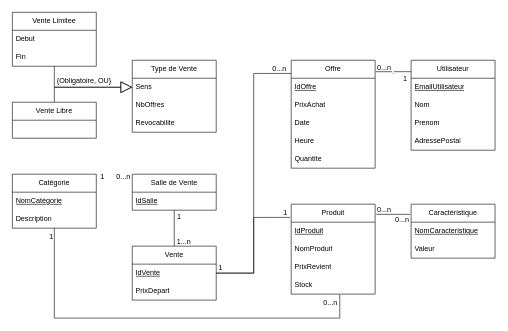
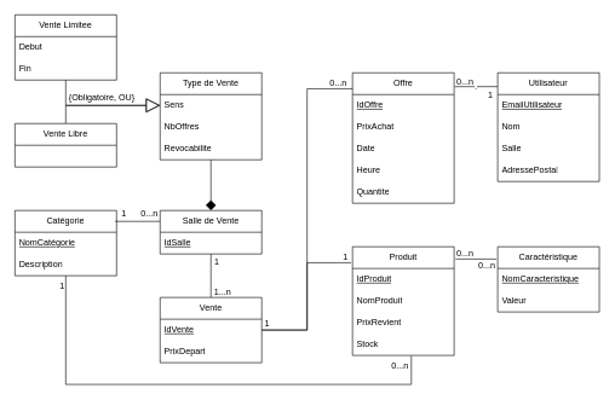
  <mxCell id="0" />
  <mxCell id="1" parent="0" />
  <mxCell id="2" value="Produit" style="swimlane;fontStyle=0;childLayout=stackLayout;horizontal=1;startSize=30;horizontalStack=0;resizeParent=1;resizeParentMax=0;resizeLast=0;collapsible=1;marginBottom=0;whiteSpace=wrap;html=1;" parent="1" vertex="1"><mxGeometry x="485" y="340" width="140" height="150" as="geometry"><mxRectangle x="485" y="120" width="80" height="30" as="alternateBounds" /></mxGeometry></mxCell>
  <mxCell id="3" value="&lt;u&gt;IdProduit&lt;/u&gt;" style="text;strokeColor=none;fillColor=none;align=left;verticalAlign=middle;spacingLeft=4;spacingRight=4;overflow=hidden;points=[[0,0.5],[1,0.5]];portConstraint=eastwest;rotatable=0;whiteSpace=wrap;html=1;" parent="2" vertex="1"><mxGeometry y="30" width="140" height="30" as="geometry" /></mxCell>
  <mxCell id="4" value="NomProduit" style="text;strokeColor=none;fillColor=none;align=left;verticalAlign=middle;spacingLeft=4;spacingRight=4;overflow=hidden;points=[[0,0.5],[1,0.5]];portConstraint=eastwest;rotatable=0;whiteSpace=wrap;html=1;" parent="2" vertex="1"><mxGeometry y="60" width="140" height="30" as="geometry" /></mxCell>
  <mxCell id="5" value="PrixRevient" style="text;strokeColor=none;fillColor=none;align=left;verticalAlign=middle;spacingLeft=4;spacingRight=4;overflow=hidden;points=[[0,0.5],[1,0.5]];portConstraint=eastwest;rotatable=0;whiteSpace=wrap;html=1;" parent="2" vertex="1"><mxGeometry y="90" width="140" height="30" as="geometry" /></mxCell>
  <mxCell id="6" value="Stock" style="text;strokeColor=none;fillColor=none;align=left;verticalAlign=middle;spacingLeft=4;spacingRight=4;overflow=hidden;points=[[0,0.5],[1,0.5]];portConstraint=eastwest;rotatable=0;whiteSpace=wrap;html=1;" parent="2" vertex="1"><mxGeometry y="120" width="140" height="30" as="geometry" /></mxCell>
  <mxCell id="7" style="edgeStyle=orthogonalEdgeStyle;rounded=0;orthogonalLoop=1;jettySize=auto;html=1;exitX=0.5;exitY=1;exitDx=0;exitDy=0;entryX=0;entryY=0.5;entryDx=0;entryDy=0;endArrow=block;endFill=0;endSize=17;" parent="1" source="8" target="15" edge="1"><mxGeometry relative="1" as="geometry" /></mxCell>
  <mxCell id="8" value="Vente Limitee" style="swimlane;fontStyle=0;childLayout=stackLayout;horizontal=1;startSize=30;horizontalStack=0;resizeParent=1;resizeParentMax=0;resizeLast=0;collapsible=1;marginBottom=0;whiteSpace=wrap;html=1;" parent="1" vertex="1"><mxGeometry x="20" y="20" width="140" height="90" as="geometry" /></mxCell>
  <mxCell id="9" value="Debut" style="text;strokeColor=none;fillColor=none;align=left;verticalAlign=middle;spacingLeft=4;spacingRight=4;overflow=hidden;points=[[0,0.5],[1,0.5]];portConstraint=eastwest;rotatable=0;whiteSpace=wrap;html=1;" parent="8" vertex="1"><mxGeometry y="30" width="140" height="30" as="geometry" /></mxCell>
  <mxCell id="10" value="Fin" style="text;strokeColor=none;fillColor=none;align=left;verticalAlign=middle;spacingLeft=4;spacingRight=4;overflow=hidden;points=[[0,0.5],[1,0.5]];portConstraint=eastwest;rotatable=0;whiteSpace=wrap;html=1;" parent="8" vertex="1"><mxGeometry y="60" width="140" height="30" as="geometry" /></mxCell>
  <mxCell id="11" style="edgeStyle=orthogonalEdgeStyle;rounded=0;orthogonalLoop=1;jettySize=auto;html=1;exitX=0.5;exitY=0;exitDx=0;exitDy=0;entryX=0;entryY=0.5;entryDx=0;entryDy=0;endArrow=block;endFill=0;endSize=17;" parent="1" source="12" target="15" edge="1"><mxGeometry relative="1" as="geometry" /></mxCell>
  <mxCell id="12" value="Vente Libre" style="swimlane;fontStyle=0;childLayout=stackLayout;horizontal=1;startSize=30;horizontalStack=0;resizeParent=1;resizeParentMax=0;resizeLast=0;collapsible=1;marginBottom=0;whiteSpace=wrap;html=1;" parent="1" vertex="1"><mxGeometry x="20" y="170" width="140" height="60" as="geometry" /></mxCell>
+ <mxCell id="13" style="edgeStyle=orthogonalEdgeStyle;rounded=0;orthogonalLoop=1;jettySize=auto;html=1;exitX=0.5;exitY=1;exitDx=0;exitDy=0;entryX=0.5;entryY=0;entryDx=0;entryDy=0;endArrow=diamond;endFill=1;endSize=12;" edge="1" parent="1" source="14" target="23"><mxGeometry relative="1" as="geometry" /></mxCell>
  <mxCell id="14" value="Type de Vente" style="swimlane;fontStyle=0;childLayout=stackLayout;horizontal=1;startSize=30;horizontalStack=0;resizeParent=1;resizeParentMax=0;resizeLast=0;collapsible=1;marginBottom=0;whiteSpace=wrap;html=1;" parent="1" vertex="1"><mxGeometry x="220" y="100" width="140" height="120" as="geometry"><mxRectangle x="225" y="90" width="120" height="30" as="alternateBounds" /></mxGeometry></mxCell>
  <mxCell id="15" value="Sens" style="text;strokeColor=none;fillColor=none;align=left;verticalAlign=middle;spacingLeft=4;spacingRight=4;overflow=hidden;points=[[0,0.5],[1,0.5]];portConstraint=eastwest;rotatable=0;whiteSpace=wrap;html=1;" parent="14" vertex="1"><mxGeometry y="30" width="140" height="30" as="geometry" /></mxCell>
  <mxCell id="16" value="NbOffres" style="text;strokeColor=none;fillColor=none;align=left;verticalAlign=middle;spacingLeft=4;spacingRight=4;overflow=hidden;points=[[0,0.5],[1,0.5]];portConstraint=eastwest;rotatable=0;whiteSpace=wrap;html=1;" parent="14" vertex="1"><mxGeometry y="60" width="140" height="30" as="geometry" /></mxCell>
  <mxCell id="17" value="Revocabilite" style="text;strokeColor=none;fillColor=none;align=left;verticalAlign=middle;spacingLeft=4;spacingRight=4;overflow=hidden;points=[[0,0.5],[1,0.5]];portConstraint=eastwest;rotatable=0;whiteSpace=wrap;html=1;" parent="14" vertex="1"><mxGeometry y="90" width="140" height="30" as="geometry" /></mxCell>
  <mxCell id="18" style="edgeStyle=orthogonalEdgeStyle;rounded=0;orthogonalLoop=1;jettySize=auto;html=1;exitX=0.5;exitY=0;exitDx=0;exitDy=0;entryX=0.5;entryY=1;entryDx=0;entryDy=0;endArrow=none;endFill=0;" parent="1" source="19" target="23" edge="1"><mxGeometry relative="1" as="geometry" /></mxCell>
  <mxCell id="19" value="Vente" style="swimlane;fontStyle=0;childLayout=stackLayout;horizontal=1;startSize=30;horizontalStack=0;resizeParent=1;resizeParentMax=0;resizeLast=0;collapsible=1;marginBottom=0;whiteSpace=wrap;html=1;" parent="1" vertex="1"><mxGeometry x="220" y="410" width="140" height="90" as="geometry" /></mxCell>
  <mxCell id="20" value="&lt;u&gt;IdVente&lt;/u&gt;" style="text;strokeColor=none;fillColor=none;align=left;verticalAlign=middle;spacingLeft=4;spacingRight=4;overflow=hidden;points=[[0,0.5],[1,0.5]];portConstraint=eastwest;rotatable=0;whiteSpace=wrap;html=1;" parent="19" vertex="1"><mxGeometry y="30" width="140" height="30" as="geometry" /></mxCell>
  <mxCell id="21" value="PrixDepart" style="text;strokeColor=none;fillColor=none;align=left;verticalAlign=middle;spacingLeft=4;spacingRight=4;overflow=hidden;points=[[0,0.5],[1,0.5]];portConstraint=eastwest;rotatable=0;whiteSpace=wrap;html=1;" parent="19" vertex="1"><mxGeometry y="60" width="140" height="30" as="geometry" /></mxCell>
  <mxCell id="22" style="edgeStyle=orthogonalEdgeStyle;rounded=0;orthogonalLoop=1;jettySize=auto;html=1;exitX=0.5;exitY=0;exitDx=0;exitDy=0;endArrow=diamond;endFill=1;strokeWidth=1;endSize=13;entryX=0.5;entryY=0;entryDx=0;entryDy=0;" parent="1" source="23" target="23" edge="1"><mxGeometry relative="1" as="geometry" /></mxCell>
  <mxCell id="23" value="Salle de Vente" style="swimlane;fontStyle=0;childLayout=stackLayout;horizontal=1;startSize=30;horizontalStack=0;resizeParent=1;resizeParentMax=0;resizeLast=0;collapsible=1;marginBottom=0;whiteSpace=wrap;html=1;" parent="1" vertex="1"><mxGeometry x="220" y="290" width="140" height="60" as="geometry" /></mxCell>
  <mxCell id="24" value="&lt;u&gt;IdSalle&lt;/u&gt;" style="text;strokeColor=none;fillColor=none;align=left;verticalAlign=middle;spacingLeft=4;spacingRight=4;overflow=hidden;points=[[0,0.5],[1,0.5]];portConstraint=eastwest;rotatable=0;whiteSpace=wrap;html=1;" parent="23" vertex="1"><mxGeometry y="30" width="140" height="30" as="geometry" /></mxCell>
  <mxCell id="25" value="Utilisateur" style="swimlane;fontStyle=0;childLayout=stackLayout;horizontal=1;startSize=30;horizontalStack=0;resizeParent=1;resizeParentMax=0;resizeLast=0;collapsible=1;marginBottom=0;whiteSpace=wrap;html=1;" parent="1" vertex="1"><mxGeometry x="685" y="100" width="140" height="150" as="geometry"><mxRectangle x="580" y="170" width="80" height="30" as="alternateBounds" /></mxGeometry></mxCell>
  <mxCell id="26" value="&lt;u&gt;EmailUtilisateur&lt;/u&gt;" style="text;strokeColor=none;fillColor=none;align=left;verticalAlign=middle;spacingLeft=4;spacingRight=4;overflow=hidden;points=[[0,0.5],[1,0.5]];portConstraint=eastwest;rotatable=0;whiteSpace=wrap;html=1;" parent="25" vertex="1"><mxGeometry y="30" width="140" height="30" as="geometry" /></mxCell>
  <mxCell id="27" value="Nom" style="text;strokeColor=none;fillColor=none;align=left;verticalAlign=middle;spacingLeft=4;spacingRight=4;overflow=hidden;points=[[0,0.5],[1,0.5]];portConstraint=eastwest;rotatable=0;whiteSpace=wrap;html=1;" parent="25" vertex="1"><mxGeometry y="60" width="140" height="30" as="geometry" /></mxCell>
- <mxCell id="28" value="Prenom" style="text;strokeColor=none;fillColor=none;align=left;verticalAlign=middle;spacingLeft=4;spacingRight=4;overflow=hidden;points=[[0,0.5],[1,0.5]];portConstraint=eastwest;rotatable=0;whiteSpace=wrap;html=1;" parent="25" vertex="1"><mxGeometry y="90" width="140" height="30" as="geometry" /></mxCell>
+ <mxCell id="28" value="Salle" style="text;strokeColor=none;fillColor=none;align=left;verticalAlign=middle;spacingLeft=4;spacingRight=4;overflow=hidden;points=[[0,0.5],[1,0.5]];portConstraint=eastwest;rotatable=0;whiteSpace=wrap;html=1;" parent="25" vertex="1"><mxGeometry y="90" width="140" height="30" as="geometry" /></mxCell>
  <mxCell id="29" value="AdressePostal" style="text;strokeColor=none;fillColor=none;align=left;verticalAlign=middle;spacingLeft=4;spacingRight=4;overflow=hidden;points=[[0,0.5],[1,0.5]];portConstraint=eastwest;rotatable=0;whiteSpace=wrap;html=1;" parent="25" vertex="1"><mxGeometry y="120" width="140" height="30" as="geometry" /></mxCell>
  <mxCell id="30" value="&lt;div&gt;Caractéristique&lt;/div&gt;" style="swimlane;fontStyle=0;childLayout=stackLayout;horizontal=1;startSize=30;horizontalStack=0;resizeParent=1;resizeParentMax=0;resizeLast=0;collapsible=1;marginBottom=0;whiteSpace=wrap;html=1;" parent="1" vertex="1"><mxGeometry x="685" y="340" width="140" height="90" as="geometry"><mxRectangle x="580" y="170" width="80" height="30" as="alternateBounds" /></mxGeometry></mxCell>
  <mxCell id="31" value="&lt;u&gt;NomCaracteristique&lt;/u&gt;" style="text;strokeColor=none;fillColor=none;align=left;verticalAlign=middle;spacingLeft=4;spacingRight=4;overflow=hidden;points=[[0,0.5],[1,0.5]];portConstraint=eastwest;rotatable=0;whiteSpace=wrap;html=1;" parent="30" vertex="1"><mxGeometry y="30" width="140" height="30" as="geometry" /></mxCell>
  <mxCell id="32" value="Valeur" style="text;strokeColor=none;fillColor=none;align=left;verticalAlign=middle;spacingLeft=4;spacingRight=4;overflow=hidden;points=[[0,0.5],[1,0.5]];portConstraint=eastwest;rotatable=0;whiteSpace=wrap;html=1;" parent="30" vertex="1"><mxGeometry y="60" width="140" height="30" as="geometry" /></mxCell>
  <mxCell id="33" value="{Obligatoire, OU}" style="text;html=1;align=center;verticalAlign=middle;whiteSpace=wrap;rounded=0;" parent="1" vertex="1"><mxGeometry x="90" y="120" width="100" height="30" as="geometry" /></mxCell>
  <mxCell id="34" value="Offre" style="swimlane;fontStyle=0;childLayout=stackLayout;horizontal=1;startSize=30;horizontalStack=0;resizeParent=1;resizeParentMax=0;resizeLast=0;collapsible=1;marginBottom=0;whiteSpace=wrap;html=1;" parent="1" vertex="1"><mxGeometry x="485" y="100" width="140" height="180" as="geometry"><mxRectangle x="485" y="280" width="80" height="30" as="alternateBounds" /></mxGeometry></mxCell>
  <mxCell id="35" value="&lt;u&gt;IdOffre&lt;/u&gt;" style="text;strokeColor=none;fillColor=none;align=left;verticalAlign=middle;spacingLeft=4;spacingRight=4;overflow=hidden;points=[[0,0.5],[1,0.5]];portConstraint=eastwest;rotatable=0;whiteSpace=wrap;html=1;" parent="34" vertex="1"><mxGeometry y="30" width="140" height="30" as="geometry" /></mxCell>
  <mxCell id="36" value="PrixAchat" style="text;strokeColor=none;fillColor=none;align=left;verticalAlign=middle;spacingLeft=4;spacingRight=4;overflow=hidden;points=[[0,0.5],[1,0.5]];portConstraint=eastwest;rotatable=0;whiteSpace=wrap;html=1;" parent="34" vertex="1"><mxGeometry y="60" width="140" height="30" as="geometry" /></mxCell>
  <mxCell id="37" value="Date" style="text;strokeColor=none;fillColor=none;align=left;verticalAlign=middle;spacingLeft=4;spacingRight=4;overflow=hidden;points=[[0,0.5],[1,0.5]];portConstraint=eastwest;rotatable=0;whiteSpace=wrap;html=1;" parent="34" vertex="1"><mxGeometry y="90" width="140" height="30" as="geometry" /></mxCell>
  <mxCell id="38" value="Heure" style="text;strokeColor=none;fillColor=none;align=left;verticalAlign=middle;spacingLeft=4;spacingRight=4;overflow=hidden;points=[[0,0.5],[1,0.5]];portConstraint=eastwest;rotatable=0;whiteSpace=wrap;html=1;" parent="34" vertex="1"><mxGeometry y="120" width="140" height="30" as="geometry" /></mxCell>
  <mxCell id="39" value="Quantite" style="text;strokeColor=none;fillColor=none;align=left;verticalAlign=middle;spacingLeft=4;spacingRight=4;overflow=hidden;points=[[0,0.5],[1,0.5]];portConstraint=eastwest;rotatable=0;whiteSpace=wrap;html=1;" parent="34" vertex="1"><mxGeometry y="150" width="140" height="30" as="geometry" /></mxCell>
  <mxCell id="40" value="Catégorie" style="swimlane;fontStyle=0;childLayout=stackLayout;horizontal=1;startSize=30;horizontalStack=0;resizeParent=1;resizeParentMax=0;resizeLast=0;collapsible=1;marginBottom=0;whiteSpace=wrap;html=1;" parent="1" vertex="1"><mxGeometry x="20" y="290" width="140" height="90" as="geometry" /></mxCell>
  <mxCell id="41" value="&lt;u&gt;NomCatégorie&lt;/u&gt;" style="text;strokeColor=none;fillColor=none;align=left;verticalAlign=middle;spacingLeft=4;spacingRight=4;overflow=hidden;points=[[0,0.5],[1,0.5]];portConstraint=eastwest;rotatable=0;whiteSpace=wrap;html=1;" parent="40" vertex="1"><mxGeometry y="30" width="140" height="30" as="geometry" /></mxCell>
  <mxCell id="42" value="Description" style="text;strokeColor=none;fillColor=none;align=left;verticalAlign=middle;spacingLeft=4;spacingRight=4;overflow=hidden;points=[[0,0.5],[1,0.5]];portConstraint=eastwest;rotatable=0;whiteSpace=wrap;html=1;" parent="40" vertex="1"><mxGeometry y="60" width="140" height="30" as="geometry" /></mxCell>
+ <mxCell id="43" style="edgeStyle=orthogonalEdgeStyle;rounded=0;orthogonalLoop=1;jettySize=auto;html=1;exitX=0;exitY=0.25;exitDx=0;exitDy=0;entryX=0.986;entryY=0.167;entryDx=0;entryDy=0;entryPerimeter=0;endArrow=none;endFill=0;" parent="1" source="23" target="40" edge="1"><mxGeometry relative="1" as="geometry" /></mxCell>
  <mxCell id="44" value="." style="edgeStyle=orthogonalEdgeStyle;rounded=0;orthogonalLoop=1;jettySize=auto;html=1;exitX=0;exitY=0.127;exitDx=0;exitDy=0;entryX=1.007;entryY=0.106;entryDx=0;entryDy=0;entryPerimeter=0;endArrow=none;endFill=0;exitPerimeter=0;" parent="1" source="25" target="34" edge="1"><mxGeometry relative="1" as="geometry" /></mxCell>
  <mxCell id="45" style="edgeStyle=orthogonalEdgeStyle;rounded=0;orthogonalLoop=1;jettySize=auto;html=1;exitX=1.014;exitY=0.113;exitDx=0;exitDy=0;entryX=-0.014;entryY=0.189;entryDx=0;entryDy=0;endArrow=none;endFill=0;entryPerimeter=0;exitPerimeter=0;" parent="1" source="2" target="30" edge="1"><mxGeometry relative="1" as="geometry" /></mxCell>
  <mxCell id="46" style="edgeStyle=orthogonalEdgeStyle;rounded=0;orthogonalLoop=1;jettySize=auto;html=1;exitX=1;exitY=0.5;exitDx=0;exitDy=0;entryX=-0.014;entryY=0.147;entryDx=0;entryDy=0;entryPerimeter=0;endArrow=none;endFill=0;" edge="1" parent="1" source="20" target="2"><mxGeometry relative="1" as="geometry" /></mxCell>
  <mxCell id="47" style="edgeStyle=orthogonalEdgeStyle;rounded=0;orthogonalLoop=1;jettySize=auto;html=1;exitX=1;exitY=0.5;exitDx=0;exitDy=0;entryX=0;entryY=0.122;entryDx=0;entryDy=0;entryPerimeter=0;endArrow=none;endFill=0;" edge="1" parent="1" source="20" target="34"><mxGeometry relative="1" as="geometry" /></mxCell>
  <mxCell id="48" style="edgeStyle=orthogonalEdgeStyle;rounded=0;orthogonalLoop=1;jettySize=auto;html=1;exitX=0.5;exitY=1;exitDx=0;exitDy=0;entryX=0.579;entryY=1.033;entryDx=0;entryDy=0;entryPerimeter=0;endArrow=none;endFill=0;" edge="1" parent="1" source="40" target="6"><mxGeometry relative="1" as="geometry"><Array as="points"><mxPoint x="90" y="530" /><mxPoint x="566" y="530" /></Array></mxGeometry></mxCell>
  <mxCell id="49" value="1" style="text;html=1;align=center;verticalAlign=middle;resizable=0;points=[];autosize=1;strokeColor=none;fillColor=none;" vertex="1" parent="1"><mxGeometry x="155" y="280" width="30" height="30" as="geometry" /></mxCell>
  <mxCell id="50" value="0...n" style="text;html=1;align=center;verticalAlign=middle;resizable=0;points=[];autosize=1;strokeColor=none;fillColor=none;" vertex="1" parent="1"><mxGeometry x="180" y="280" width="50" height="30" as="geometry" /></mxCell>
  <mxCell id="51" value="1" style="text;html=1;align=center;verticalAlign=middle;resizable=0;points=[];autosize=1;strokeColor=none;fillColor=none;" vertex="1" parent="1"><mxGeometry x="70" y="380" width="30" height="30" as="geometry" /></mxCell>
  <mxCell id="52" value="0...n" style="text;html=1;align=center;verticalAlign=middle;resizable=0;points=[];autosize=1;strokeColor=none;fillColor=none;" vertex="1" parent="1"><mxGeometry x="525" y="490" width="50" height="30" as="geometry" /></mxCell>
  <mxCell id="53" value="1" style="text;html=1;align=center;verticalAlign=middle;resizable=0;points=[];autosize=1;strokeColor=none;fillColor=none;" vertex="1" parent="1"><mxGeometry x="283" y="347" width="30" height="30" as="geometry" /></mxCell>
  <mxCell id="54" value="1...n" style="text;html=1;align=center;verticalAlign=middle;resizable=0;points=[];autosize=1;strokeColor=none;fillColor=none;" vertex="1" parent="1"><mxGeometry x="281" y="388" width="50" height="30" as="geometry" /></mxCell>
  <mxCell id="55" value="1" style="text;html=1;align=center;verticalAlign=middle;resizable=0;points=[];autosize=1;strokeColor=none;fillColor=none;" vertex="1" parent="1"><mxGeometry x="352" y="431" width="30" height="30" as="geometry" /></mxCell>
  <mxCell id="56" value="0...n" style="text;html=1;align=center;verticalAlign=middle;resizable=0;points=[];autosize=1;strokeColor=none;fillColor=none;" vertex="1" parent="1"><mxGeometry x="440" y="100" width="50" height="30" as="geometry" /></mxCell>
  <mxCell id="57" value="1" style="text;html=1;align=center;verticalAlign=middle;resizable=0;points=[];autosize=1;strokeColor=none;fillColor=none;" vertex="1" parent="1"><mxGeometry x="460" y="340" width="30" height="30" as="geometry" /></mxCell>
  <mxCell id="58" value="0...n" style="text;html=1;align=center;verticalAlign=middle;resizable=0;points=[];autosize=1;strokeColor=none;fillColor=none;" vertex="1" parent="1"><mxGeometry x="615" y="335" width="50" height="30" as="geometry" /></mxCell>
  <mxCell id="59" value="0...n" style="text;html=1;align=center;verticalAlign=middle;resizable=0;points=[];autosize=1;strokeColor=none;fillColor=none;" vertex="1" parent="1"><mxGeometry x="645" y="352" width="50" height="30" as="geometry" /></mxCell>
  <mxCell id="60" value="0...n" style="text;html=1;align=center;verticalAlign=middle;resizable=0;points=[];autosize=1;strokeColor=none;fillColor=none;" vertex="1" parent="1"><mxGeometry x="615" y="97" width="50" height="30" as="geometry" /></mxCell>
  <mxCell id="61" value="1" style="text;html=1;align=center;verticalAlign=middle;resizable=0;points=[];autosize=1;strokeColor=none;fillColor=none;" vertex="1" parent="1"><mxGeometry x="660" y="116" width="30" height="30" as="geometry" /></mxCell>
